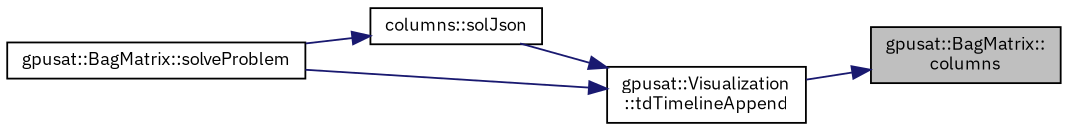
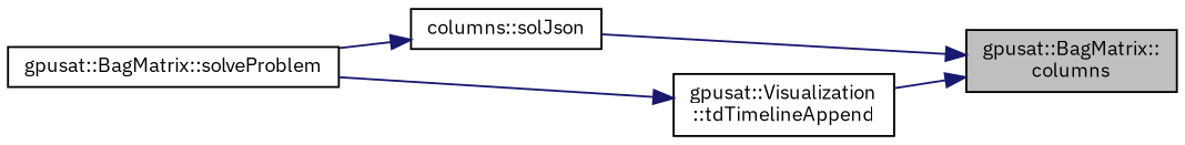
  digraph {
    fontname="IBM Plex Sans"
    rankdir=RL
    node [color=black fillcolor=white fontname="IBM Plex Sans" fontsize=10 shape=record style=filled]
    edge [color=midnightblue dir=back fontname="IBM Plex Sans" fontsize=10 labelfontname=Helvetica labelfontsize=10 style=solid]
    n1 [fillcolor=grey75 fontcolor=black height=0.2 label="gpusat::BagMatrix::\lcolumns" width=0.4]
    n2 [height=0.2 label="columns::solJson" width=0.4]
    n3 [height=0.2 label="gpusat::Visualization\l::tdTimelineAppend" width=0.4]
    n4 [height=0.2 label="gpusat::BagMatrix::solveProblem" width=0.4]
-   n3 -> n2
+   n1 -> n2
    n1 -> n3
    n2 -> n4
    n3 -> n4
  }
